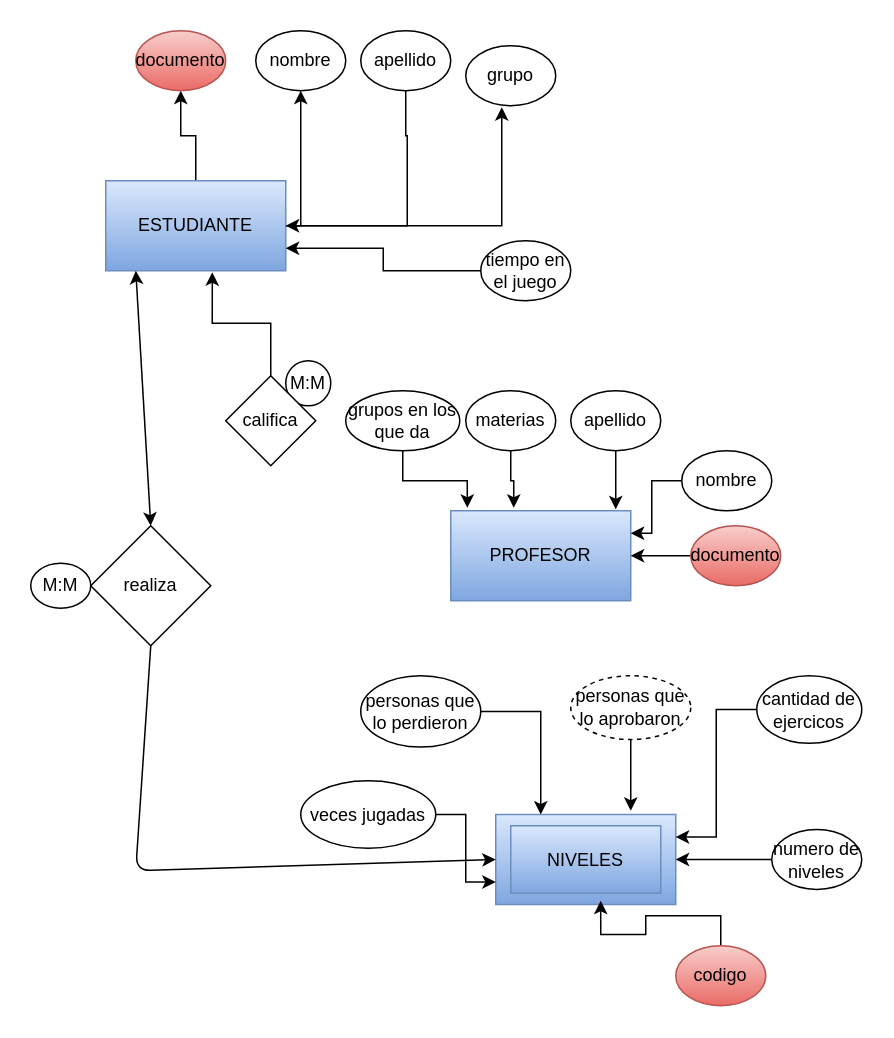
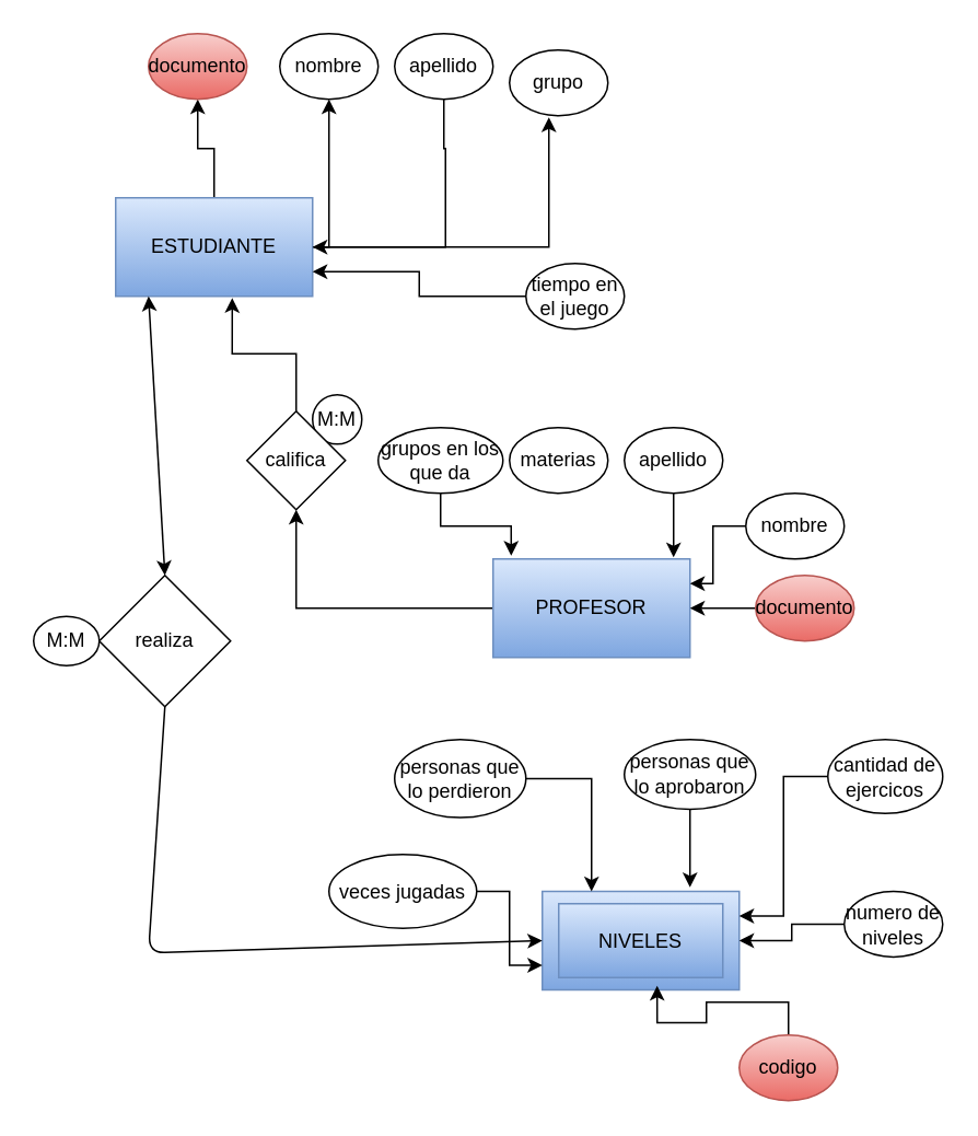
  <mxCell id="0" />
  <mxCell id="1" parent="0" />
  <mxCell id="2" style="edgeStyle=orthogonalEdgeStyle;rounded=0;orthogonalLoop=1;jettySize=auto;html=1;" parent="1" source="5" target="6" edge="1"><mxGeometry relative="1" as="geometry"><mxPoint x="360" y="150" as="targetPoint" /><Array as="points"><mxPoint x="200" y="110" /><mxPoint x="200" y="110" /></Array></mxGeometry></mxCell>
  <mxCell id="3" style="edgeStyle=orthogonalEdgeStyle;rounded=0;orthogonalLoop=1;jettySize=auto;html=1;entryX=0.5;entryY=1;entryDx=0;entryDy=0;" parent="1" source="5" target="12" edge="1"><mxGeometry relative="1" as="geometry" /></mxCell>
  <mxCell id="4" style="edgeStyle=orthogonalEdgeStyle;rounded=0;orthogonalLoop=1;jettySize=auto;html=1;entryX=0.4;entryY=1.025;entryDx=0;entryDy=0;entryPerimeter=0;" parent="1" source="5" target="9" edge="1"><mxGeometry relative="1" as="geometry" /></mxCell>
  <mxCell id="5" value="ESTUDIANTE" style="rounded=0;whiteSpace=wrap;html=1;gradientColor=#7ea6e0;fillColor=#dae8fc;strokeColor=#6c8ebf;" parent="1" vertex="1"><mxGeometry x="70" y="120" width="120" height="60" as="geometry" /></mxCell>
  <mxCell id="6" value="nombre" style="ellipse;whiteSpace=wrap;html=1;" parent="1" vertex="1"><mxGeometry x="170" y="20" width="60" height="40" as="geometry" /></mxCell>
  <mxCell id="7" style="edgeStyle=orthogonalEdgeStyle;rounded=0;orthogonalLoop=1;jettySize=auto;html=1;" parent="1" source="8" target="5" edge="1"><mxGeometry relative="1" as="geometry"><Array as="points"><mxPoint x="270" y="90" /><mxPoint x="271" y="90" /></Array></mxGeometry></mxCell>
  <mxCell id="8" value="apellido&lt;span style=&quot;color: rgba(0 , 0 , 0 , 0) ; font-family: monospace ; font-size: 0px&quot;&gt;%3CmxGraphModel%3E%3Croot%3E%3CmxCell%20id%3D%220%22%2F%3E%3CmxCell%20id%3D%221%22%20parent%3D%220%22%2F%3E%3CmxCell%20id%3D%222%22%20value%3D%22nombre%22%20style%3D%22ellipse%3BwhiteSpace%3Dwrap%3Bhtml%3D1%3B%22%20vertex%3D%221%22%20parent%3D%221%22%3E%3CmxGeometry%20x%3D%22350%22%20y%3D%22170%22%20width%3D%2260%22%20height%3D%2240%22%20as%3D%22geometry%22%2F%3E%3C%2FmxCell%3E%3C%2Froot%3E%3C%2FmxGraphModel%3E&lt;/span&gt;" style="ellipse;whiteSpace=wrap;html=1;" parent="1" vertex="1"><mxGeometry x="240" y="20" width="60" height="40" as="geometry" /></mxCell>
  <mxCell id="9" value="grupo" style="ellipse;whiteSpace=wrap;html=1;" parent="1" vertex="1"><mxGeometry x="310" y="30" width="60" height="40" as="geometry" /></mxCell>
  <mxCell id="10" style="edgeStyle=orthogonalEdgeStyle;rounded=0;orthogonalLoop=1;jettySize=auto;html=1;entryX=1;entryY=0.75;entryDx=0;entryDy=0;" parent="1" source="11" target="5" edge="1"><mxGeometry relative="1" as="geometry" /></mxCell>
  <mxCell id="11" value="tiempo en el juego" style="ellipse;whiteSpace=wrap;html=1;" parent="1" vertex="1"><mxGeometry x="320" y="160" width="60" height="40" as="geometry" /></mxCell>
  <mxCell id="12" value="documento" style="ellipse;whiteSpace=wrap;html=1;fillColor=#f8cecc;strokeColor=#b85450;gradientColor=#ea6b66;" parent="1" vertex="1"><mxGeometry x="90" y="20" width="60" height="40" as="geometry" /></mxCell>
+ <mxCell id="13" style="edgeStyle=orthogonalEdgeStyle;rounded=0;orthogonalLoop=1;jettySize=auto;html=1;entryX=0.5;entryY=1;entryDx=0;entryDy=0;" parent="1" source="14" target="45" edge="1"><mxGeometry relative="1" as="geometry" /></mxCell>
  <mxCell id="14" value="PROFESOR" style="rounded=0;whiteSpace=wrap;html=1;gradientColor=#7ea6e0;fillColor=#dae8fc;strokeColor=#6c8ebf;" parent="1" vertex="1"><mxGeometry x="300" y="340" width="120" height="60" as="geometry" /></mxCell>
  <mxCell id="15" style="edgeStyle=orthogonalEdgeStyle;rounded=0;orthogonalLoop=1;jettySize=auto;html=1;entryX=1;entryY=0.25;entryDx=0;entryDy=0;" parent="1" source="16" target="14" edge="1"><mxGeometry relative="1" as="geometry" /></mxCell>
  <mxCell id="16" value="nombre" style="ellipse;whiteSpace=wrap;html=1;" parent="1" vertex="1"><mxGeometry x="454" y="300" width="60" height="40" as="geometry" /></mxCell>
  <mxCell id="17" style="edgeStyle=orthogonalEdgeStyle;rounded=0;orthogonalLoop=1;jettySize=auto;html=1;" parent="1" source="18" edge="1"><mxGeometry relative="1" as="geometry"><mxPoint x="410" y="339" as="targetPoint" /></mxGeometry></mxCell>
  <mxCell id="18" value="apellido&lt;span style=&quot;color: rgba(0 , 0 , 0 , 0) ; font-family: monospace ; font-size: 0px&quot;&gt;%3CmxGraphModel%3E%3Croot%3E%3CmxCell%20id%3D%220%22%2F%3E%3CmxCell%20id%3D%221%22%20parent%3D%220%22%2F%3E%3CmxCell%20id%3D%222%22%20value%3D%22nombre%22%20style%3D%22ellipse%3BwhiteSpace%3Dwrap%3Bhtml%3D1%3B%22%20vertex%3D%221%22%20parent%3D%221%22%3E%3CmxGeometry%20x%3D%22350%22%20y%3D%22170%22%20width%3D%2260%22%20height%3D%2240%22%20as%3D%22geometry%22%2F%3E%3C%2FmxCell%3E%3C%2Froot%3E%3C%2FmxGraphModel%3E&lt;/span&gt;" style="ellipse;whiteSpace=wrap;html=1;" parent="1" vertex="1"><mxGeometry x="380" y="260" width="60" height="40" as="geometry" /></mxCell>
  <mxCell id="19" style="edgeStyle=orthogonalEdgeStyle;rounded=0;orthogonalLoop=1;jettySize=auto;html=1;entryX=0.092;entryY=-0.033;entryDx=0;entryDy=0;entryPerimeter=0;" parent="1" source="20" target="14" edge="1"><mxGeometry relative="1" as="geometry" /></mxCell>
  <mxCell id="20" value="grupos en los que da" style="ellipse;whiteSpace=wrap;html=1;" parent="1" vertex="1"><mxGeometry x="230" y="260" width="76" height="40" as="geometry" /></mxCell>
- <mxCell id="21" style="edgeStyle=orthogonalEdgeStyle;rounded=0;orthogonalLoop=1;jettySize=auto;html=1;entryX=0.35;entryY=-0.033;entryDx=0;entryDy=0;entryPerimeter=0;" parent="1" source="22" target="14" edge="1"><mxGeometry relative="1" as="geometry" /></mxCell>
  <mxCell id="22" value="materias" style="ellipse;whiteSpace=wrap;html=1;" parent="1" vertex="1"><mxGeometry x="310" y="260" width="60" height="40" as="geometry" /></mxCell>
  <mxCell id="23" style="edgeStyle=orthogonalEdgeStyle;rounded=0;orthogonalLoop=1;jettySize=auto;html=1;entryX=1;entryY=0.5;entryDx=0;entryDy=0;" parent="1" source="24" target="14" edge="1"><mxGeometry relative="1" as="geometry" /></mxCell>
  <mxCell id="24" value="documento" style="ellipse;whiteSpace=wrap;html=1;gradientColor=#ea6b66;fillColor=#f8cecc;strokeColor=#b85450;" parent="1" vertex="1"><mxGeometry x="460" y="350" width="60" height="40" as="geometry" /></mxCell>
  <mxCell id="25" value="" style="rounded=0;whiteSpace=wrap;html=1;gradientColor=#7ea6e0;fillColor=#dae8fc;strokeColor=#6c8ebf;" parent="1" vertex="1"><mxGeometry x="330" y="542.5" width="120" height="60" as="geometry" /></mxCell>
  <mxCell id="26" value="NIVELES" style="rounded=0;whiteSpace=wrap;html=1;gradientColor=#7ea6e0;fillColor=#dae8fc;strokeColor=#6c8ebf;" parent="1" vertex="1"><mxGeometry x="340" y="550" width="100" height="45" as="geometry" /></mxCell>
  <mxCell id="27" style="edgeStyle=orthogonalEdgeStyle;rounded=0;orthogonalLoop=1;jettySize=auto;html=1;entryX=0.583;entryY=0.958;entryDx=0;entryDy=0;entryPerimeter=0;" parent="1" source="28" target="25" edge="1"><mxGeometry relative="1" as="geometry" /></mxCell>
  <mxCell id="28" value="codigo" style="ellipse;whiteSpace=wrap;html=1;gradientColor=#ea6b66;fillColor=#f8cecc;strokeColor=#b85450;" parent="1" vertex="1"><mxGeometry x="450" y="630" width="60" height="40" as="geometry" /></mxCell>
  <mxCell id="29" style="edgeStyle=orthogonalEdgeStyle;rounded=0;orthogonalLoop=1;jettySize=auto;html=1;entryX=1;entryY=0.5;entryDx=0;entryDy=0;" parent="1" source="30" target="25" edge="1"><mxGeometry relative="1" as="geometry" /></mxCell>
- <mxCell id="30" value="numero de niveles" style="ellipse;whiteSpace=wrap;html=1;" parent="1" vertex="1"><mxGeometry x="514" y="552.5" width="60" height="40" as="geometry" /></mxCell>
+ <mxCell id="30" value="numero de niveles" style="ellipse;whiteSpace=wrap;html=1;" parent="1" vertex="1"><mxGeometry x="514" y="542.5" width="60" height="40" as="geometry" /></mxCell>
  <mxCell id="31" style="edgeStyle=orthogonalEdgeStyle;rounded=0;orthogonalLoop=1;jettySize=auto;html=1;" parent="1" source="32" edge="1"><mxGeometry relative="1" as="geometry"><mxPoint x="420" y="540" as="targetPoint" /></mxGeometry></mxCell>
- <mxCell id="32" value="personas que lo aprobaron" style="ellipse;whiteSpace=wrap;html=1;dashed=1;" parent="1" vertex="1"><mxGeometry x="380" y="450" width="80" height="42.5" as="geometry" /></mxCell>
+ <mxCell id="32" value="personas que lo aprobaron" style="ellipse;whiteSpace=wrap;html=1;" parent="1" vertex="1"><mxGeometry x="380" y="450" width="80" height="42.5" as="geometry" /></mxCell>
  <mxCell id="33" style="edgeStyle=orthogonalEdgeStyle;rounded=0;orthogonalLoop=1;jettySize=auto;html=1;entryX=1;entryY=0.25;entryDx=0;entryDy=0;" parent="1" source="34" target="25" edge="1"><mxGeometry relative="1" as="geometry" /></mxCell>
  <mxCell id="34" value="cantidad de ejercicos" style="ellipse;whiteSpace=wrap;html=1;" parent="1" vertex="1"><mxGeometry x="504" y="450" width="70" height="45" as="geometry" /></mxCell>
  <mxCell id="35" style="edgeStyle=orthogonalEdgeStyle;rounded=0;orthogonalLoop=1;jettySize=auto;html=1;entryX=0;entryY=0.75;entryDx=0;entryDy=0;" parent="1" source="36" target="25" edge="1"><mxGeometry relative="1" as="geometry" /></mxCell>
  <mxCell id="36" value="veces jugadas" style="ellipse;whiteSpace=wrap;html=1;" parent="1" vertex="1"><mxGeometry x="200" y="520" width="90" height="45" as="geometry" /></mxCell>
  <mxCell id="37" style="edgeStyle=orthogonalEdgeStyle;rounded=0;orthogonalLoop=1;jettySize=auto;html=1;entryX=0.25;entryY=0;entryDx=0;entryDy=0;" parent="1" source="38" target="25" edge="1"><mxGeometry relative="1" as="geometry" /></mxCell>
  <mxCell id="38" value="personas que lo perdieron" style="ellipse;whiteSpace=wrap;html=1;" parent="1" vertex="1"><mxGeometry x="240" y="450" width="80" height="47.5" as="geometry" /></mxCell>
  <mxCell id="39" value="M:M" style="ellipse;whiteSpace=wrap;html=1;" parent="1" vertex="1"><mxGeometry x="190" y="240" width="30" height="30" as="geometry" /></mxCell>
  <mxCell id="40" value="" style="endArrow=classic;startArrow=classic;html=1;exitX=0.5;exitY=0;exitDx=0;exitDy=0;entryX=0.167;entryY=1;entryDx=0;entryDy=0;entryPerimeter=0;" parent="1" source="42" target="5" edge="1"><mxGeometry width="50" height="50" relative="1" as="geometry"><mxPoint x="200" y="627.5" as="sourcePoint" /><mxPoint x="90" y="290" as="targetPoint" /><Array as="points" /></mxGeometry></mxCell>
  <mxCell id="41" value="M:M" style="ellipse;whiteSpace=wrap;html=1;" parent="1" vertex="1"><mxGeometry x="20" y="375" width="40" height="30" as="geometry" /></mxCell>
  <mxCell id="42" value="realiza" style="rhombus;whiteSpace=wrap;html=1;" parent="1" vertex="1"><mxGeometry x="60" y="350" width="80" height="80" as="geometry" /></mxCell>
  <mxCell id="43" value="" style="endArrow=classic;html=1;exitX=0.5;exitY=1;exitDx=0;exitDy=0;entryX=0;entryY=0.5;entryDx=0;entryDy=0;" parent="1" source="42" target="25" edge="1"><mxGeometry width="50" height="50" relative="1" as="geometry"><mxPoint x="360" y="580" as="sourcePoint" /><mxPoint x="100" y="640" as="targetPoint" /><Array as="points"><mxPoint x="90" y="580" /></Array></mxGeometry></mxCell>
  <mxCell id="44" style="edgeStyle=orthogonalEdgeStyle;rounded=0;orthogonalLoop=1;jettySize=auto;html=1;entryX=0.592;entryY=1.017;entryDx=0;entryDy=0;entryPerimeter=0;" parent="1" source="45" target="5" edge="1"><mxGeometry relative="1" as="geometry" /></mxCell>
  <mxCell id="45" value="califica" style="rhombus;whiteSpace=wrap;html=1;" parent="1" vertex="1"><mxGeometry x="150" y="250" width="60" height="60" as="geometry" /></mxCell>
